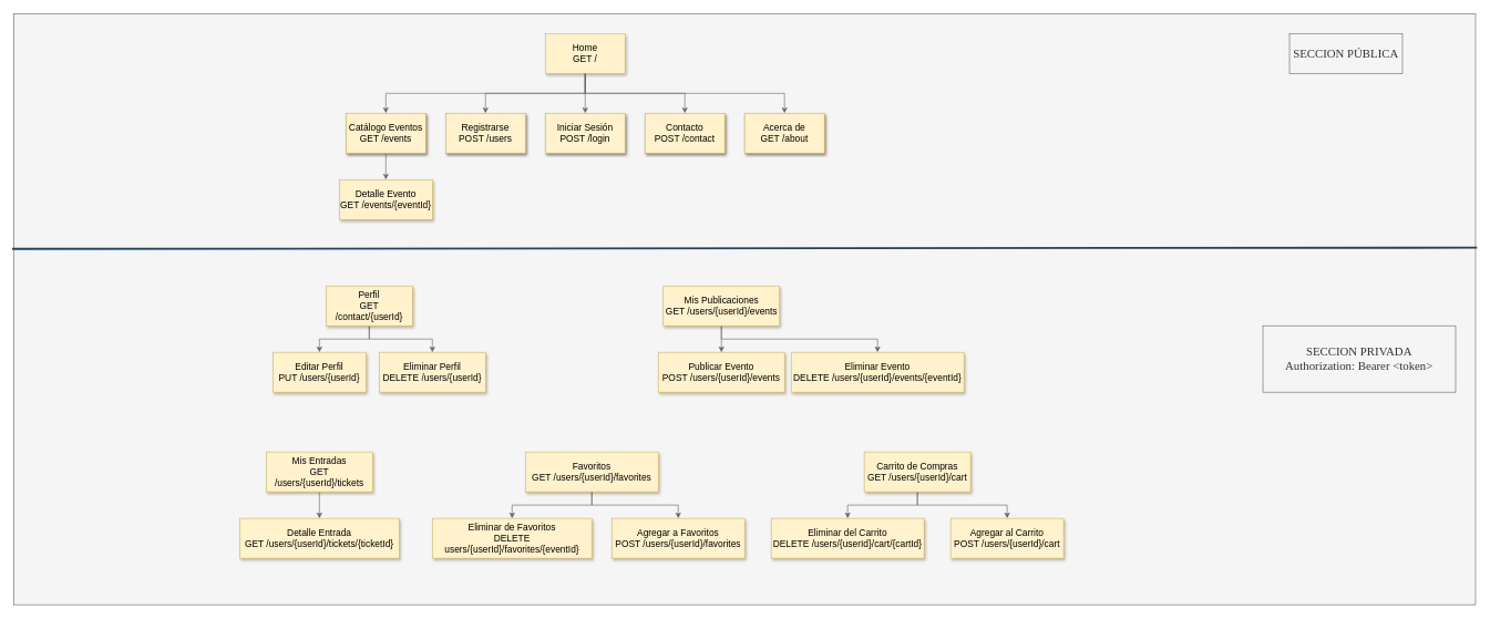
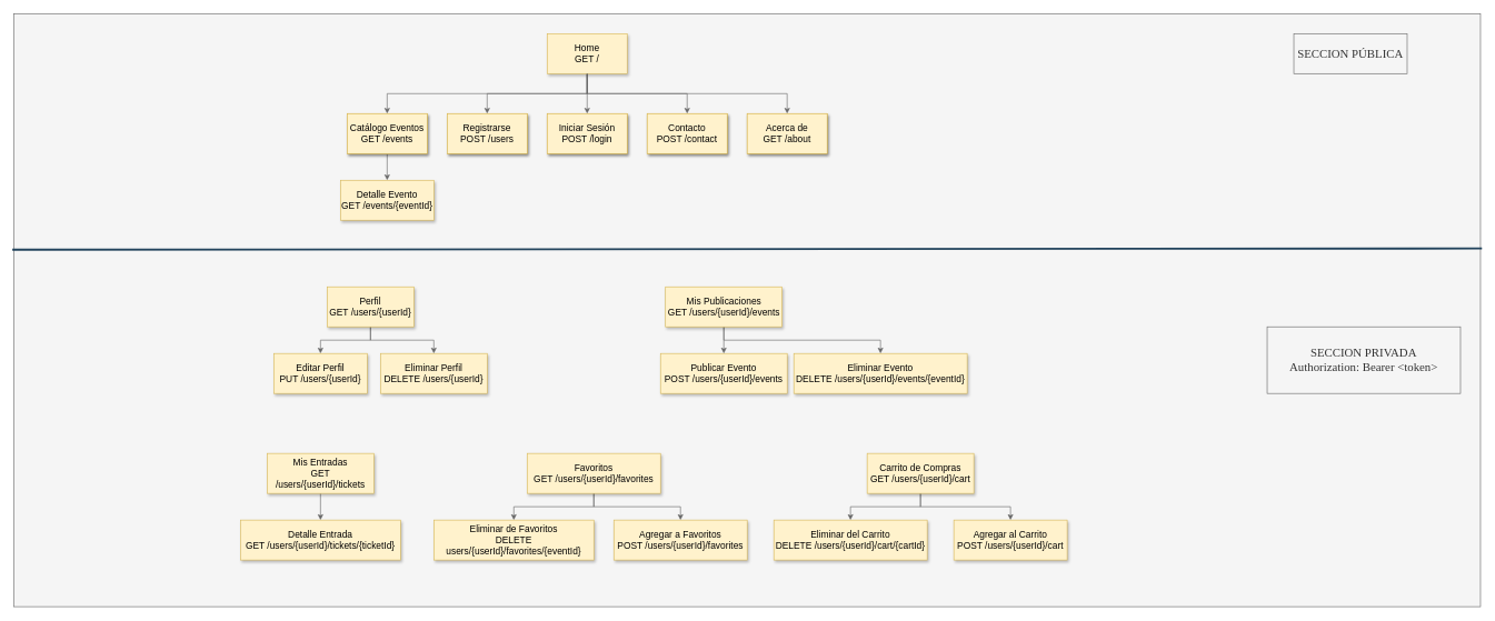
  <mxCell id="0" />
  <mxCell id="1" parent="0" />
  <mxCell id="2" value="" style="rounded=0;whiteSpace=wrap;html=1;shadow=0;labelBackgroundColor=default;labelBorderColor=none;strokeWidth=1;fontFamily=Verdana;fontSize=16;fillColor=#f5f5f5;endArrow=classic;strokeColor=#666666;" parent="1" vertex="1"><mxGeometry x="20" y="20" width="2200" height="890" as="geometry" /></mxCell>
  <mxCell id="3" style="edgeStyle=orthogonalEdgeStyle;rounded=0;orthogonalLoop=1;jettySize=auto;html=1;shadow=0;strokeWidth=1;fontFamily=Verdana;fontSize=16;fillColor=#f5f5f5;strokeColor=#666666;exitX=0.5;exitY=1;exitDx=0;exitDy=0;" parent="1" source="6" target="10" edge="1"><mxGeometry relative="1" as="geometry" /></mxCell>
  <mxCell id="4" style="edgeStyle=orthogonalEdgeStyle;rounded=0;orthogonalLoop=1;jettySize=auto;html=1;entryX=0.5;entryY=0;entryDx=0;entryDy=0;shadow=0;strokeWidth=1;fontFamily=Verdana;fontSize=16;exitX=0.5;exitY=1;exitDx=0;exitDy=0;strokeColor=#666666;fillColor=#f5f5f5;" parent="1" source="6" target="33" edge="1"><mxGeometry relative="1" as="geometry" /></mxCell>
  <mxCell id="5" style="edgeStyle=orthogonalEdgeStyle;rounded=0;orthogonalLoop=1;jettySize=auto;html=1;entryX=0.5;entryY=0;entryDx=0;entryDy=0;shadow=0;strokeWidth=1;fontFamily=Verdana;fontSize=16;exitX=0.5;exitY=1;exitDx=0;exitDy=0;strokeColor=#666666;fillColor=#f5f5f5;" parent="1" source="6" target="34" edge="1"><mxGeometry relative="1" as="geometry" /></mxCell>
  <mxCell id="6" value="Home&lt;br style=&quot;font-size: 14px;&quot;&gt;GET /" style="rounded=0;whiteSpace=wrap;html=1;fillColor=#fff2cc;strokeWidth=1;shadow=1;strokeColor=#d6b656;fontSize=14;" parent="1" vertex="1"><mxGeometry x="820" y="50" width="120" height="60" as="geometry" /></mxCell>
  <mxCell id="7" value="Iniciar Sesión&lt;br&gt;POST /login" style="rounded=0;whiteSpace=wrap;html=1;fillColor=#fff2cc;strokeWidth=1;shadow=1;strokeColor=#d6b656;" parent="1" vertex="1"><mxGeometry x="820" y="170" width="120" height="60" as="geometry" /></mxCell>
  <mxCell id="8" value="Registrarse&lt;br&gt;POST /users" style="rounded=0;whiteSpace=wrap;html=1;fillColor=#fff2cc;strokeWidth=1;shadow=1;strokeColor=#d6b656;" parent="1" vertex="1"><mxGeometry x="670" y="170" width="120" height="60" as="geometry" /></mxCell>
  <mxCell id="9" style="edgeStyle=orthogonalEdgeStyle;rounded=0;orthogonalLoop=1;jettySize=auto;html=1;entryX=0.5;entryY=0;entryDx=0;entryDy=0;shadow=0;strokeWidth=1;fontFamily=Verdana;fontSize=16;strokeColor=#666666;fillColor=#f5f5f5;" parent="1" source="10" target="29" edge="1"><mxGeometry relative="1" as="geometry" /></mxCell>
  <mxCell id="10" value="Catálogo Eventos&lt;br&gt;GET /events" style="rounded=0;whiteSpace=wrap;html=1;fillColor=#fff2cc;strokeWidth=1;shadow=1;strokeColor=#d6b656;" parent="1" vertex="1"><mxGeometry x="520" y="170" width="120" height="60" as="geometry" /></mxCell>
  <mxCell id="11" value="Publicar Evento&lt;br&gt;POST /users/{userId}/events" style="rounded=0;whiteSpace=wrap;html=1;fillColor=#fff2cc;strokeWidth=1;shadow=1;strokeColor=#d6b656;fontSize=14;" parent="1" vertex="1"><mxGeometry x="990" y="530" width="190" height="60" as="geometry" /></mxCell>
  <mxCell id="12" style="edgeStyle=orthogonalEdgeStyle;rounded=0;orthogonalLoop=1;jettySize=auto;html=1;entryX=0.5;entryY=0;entryDx=0;entryDy=0;shadow=0;strokeWidth=1;fontFamily=Verdana;fontSize=16;strokeColor=#666666;fillColor=#f5f5f5;exitX=0.5;exitY=1;exitDx=0;exitDy=0;" parent="1" source="14" target="11" edge="1"><mxGeometry relative="1" as="geometry" /></mxCell>
  <mxCell id="13" style="edgeStyle=orthogonalEdgeStyle;rounded=0;orthogonalLoop=1;jettySize=auto;html=1;entryX=0.5;entryY=0;entryDx=0;entryDy=0;fontSize=16;exitX=0.5;exitY=1;exitDx=0;exitDy=0;fontFamily=Verdana;strokeColor=#666666;shadow=0;strokeWidth=1;fillColor=#f5f5f5;" edge="1" parent="1" source="14" target="41"><mxGeometry relative="1" as="geometry" /></mxCell>
  <mxCell id="14" value="Mis Publicaciones&lt;br&gt;GET /users/{userId}/events" style="rounded=0;whiteSpace=wrap;html=1;fillColor=#fff2cc;strokeWidth=1;shadow=1;strokeColor=#d6b656;fontSize=14;" parent="1" vertex="1"><mxGeometry x="997.5" y="430" width="175" height="60" as="geometry" /></mxCell>
  <mxCell id="15" style="edgeStyle=orthogonalEdgeStyle;rounded=0;orthogonalLoop=1;jettySize=auto;html=1;entryX=0.5;entryY=0;entryDx=0;entryDy=0;shadow=0;strokeWidth=1;fontFamily=Verdana;fontSize=16;strokeColor=#666666;fillColor=#f5f5f5;" parent="1" source="16" target="26" edge="1"><mxGeometry relative="1" as="geometry" /></mxCell>
  <mxCell id="16" value="Mis Entradas&lt;br&gt;GET /users/{userId}/tickets" style="rounded=0;whiteSpace=wrap;html=1;fillColor=#fff2cc;strokeWidth=1;shadow=1;strokeColor=#d6b656;fontSize=14;" parent="1" vertex="1"><mxGeometry x="400" y="680" width="160" height="60" as="geometry" /></mxCell>
  <mxCell id="17" value="SECCION PÚBLICA" style="text;html=1;strokeColor=#666666;fillColor=#f5f5f5;align=center;verticalAlign=middle;whiteSpace=wrap;rounded=0;fontSize=18;fontFamily=Verdana;labelBackgroundColor=none;labelBorderColor=none;fontColor=#333333;" parent="1" vertex="1"><mxGeometry x="1940" y="50" width="170" height="60" as="geometry" /></mxCell>
  <mxCell id="18" value="SECCION PRIVADA&lt;br style=&quot;font-size: 18px;&quot;&gt;&lt;font style=&quot;font-size: 18px;&quot;&gt;Authorization: Bearer &amp;lt;token&amp;gt;&lt;/font&gt;" style="text;html=1;strokeColor=#666666;fillColor=#f5f5f5;align=center;verticalAlign=middle;whiteSpace=wrap;rounded=0;fontSize=18;fontFamily=Verdana;labelBackgroundColor=none;labelBorderColor=none;fontColor=#333333;" parent="1" vertex="1"><mxGeometry x="1900" y="490" width="290" height="100" as="geometry" /></mxCell>
  <mxCell id="19" style="edgeStyle=orthogonalEdgeStyle;rounded=0;orthogonalLoop=1;jettySize=auto;html=1;shadow=0;strokeWidth=1;fontFamily=Verdana;fontSize=16;strokeColor=#666666;fillColor=#f5f5f5;" parent="1" source="21" target="22" edge="1"><mxGeometry relative="1" as="geometry" /></mxCell>
  <mxCell id="20" style="edgeStyle=orthogonalEdgeStyle;rounded=0;orthogonalLoop=1;jettySize=auto;html=1;fontSize=16;fontFamily=Verdana;strokeColor=#666666;shadow=0;strokeWidth=1;fillColor=#f5f5f5;" edge="1" parent="1" source="21" target="40"><mxGeometry relative="1" as="geometry" /></mxCell>
- <mxCell id="21" value="Perfil&lt;br&gt;GET /contact/{userId}" style="rounded=0;whiteSpace=wrap;html=1;fillColor=#fff2cc;strokeWidth=1;shadow=1;strokeColor=#d6b656;fontSize=14;" parent="1" vertex="1"><mxGeometry x="490" y="430" width="130" height="60" as="geometry" /></mxCell>
+ <mxCell id="21" value="Perfil&lt;br&gt;GET /users/{userId}" style="rounded=0;whiteSpace=wrap;html=1;fillColor=#fff2cc;strokeWidth=1;shadow=1;strokeColor=#d6b656;fontSize=14;" parent="1" vertex="1"><mxGeometry x="490" y="430" width="130" height="60" as="geometry" /></mxCell>
  <mxCell id="22" value="Editar Perfil&lt;br&gt;PUT /users/{userId}" style="rounded=0;whiteSpace=wrap;html=1;fillColor=#fff2cc;strokeWidth=1;shadow=1;strokeColor=#d6b656;fontSize=14;" parent="1" vertex="1"><mxGeometry x="410" y="530" width="140" height="60" as="geometry" /></mxCell>
  <mxCell id="23" style="edgeStyle=orthogonalEdgeStyle;rounded=0;orthogonalLoop=1;jettySize=auto;html=1;entryX=0.5;entryY=0;entryDx=0;entryDy=0;fontSize=16;fontFamily=Verdana;strokeColor=#666666;shadow=0;strokeWidth=1;fillColor=#f5f5f5;" edge="1" parent="1" source="25" target="42"><mxGeometry relative="1" as="geometry" /></mxCell>
  <mxCell id="24" style="edgeStyle=orthogonalEdgeStyle;rounded=0;orthogonalLoop=1;jettySize=auto;html=1;entryX=0.5;entryY=0;entryDx=0;entryDy=0;fontSize=16;fontFamily=Verdana;strokeColor=#666666;shadow=0;strokeWidth=1;fillColor=#f5f5f5;" edge="1" parent="1" source="25" target="43"><mxGeometry relative="1" as="geometry" /></mxCell>
  <mxCell id="25" value="Favoritos&lt;br&gt;GET /users/{userId}/favorites" style="rounded=0;whiteSpace=wrap;html=1;fillColor=#fff2cc;strokeWidth=1;shadow=1;strokeColor=#d6b656;fontSize=14;" parent="1" vertex="1"><mxGeometry x="790" y="680" width="200" height="60" as="geometry" /></mxCell>
  <mxCell id="26" value="Detalle Entrada&lt;br&gt;GET /users/{userId}/tickets/{ticketId}" style="rounded=0;whiteSpace=wrap;html=1;fillColor=#fff2cc;strokeWidth=1;shadow=1;strokeColor=#d6b656;fontSize=14;" parent="1" vertex="1"><mxGeometry x="360" y="780" width="240" height="60" as="geometry" /></mxCell>
  <mxCell id="27" style="edgeStyle=orthogonalEdgeStyle;rounded=0;orthogonalLoop=1;jettySize=auto;html=1;shadow=0;strokeWidth=1;fontFamily=Verdana;fontSize=16;fillColor=#f5f5f5;strokeColor=#666666;exitX=0.5;exitY=1;exitDx=0;exitDy=0;entryX=0.5;entryY=0;entryDx=0;entryDy=0;" parent="1" source="6" target="8" edge="1"><mxGeometry relative="1" as="geometry"><mxPoint x="740" as="sourcePoint" y="110" /><mxPoint x="590" y="180" as="targetPoint" /></mxGeometry></mxCell>
  <mxCell id="28" style="edgeStyle=orthogonalEdgeStyle;rounded=0;orthogonalLoop=1;jettySize=auto;html=1;shadow=0;strokeWidth=1;fontFamily=Verdana;fontSize=16;fillColor=#f5f5f5;strokeColor=#666666;exitX=0.5;exitY=1;exitDx=0;exitDy=0;entryX=0.5;entryY=0;entryDx=0;entryDy=0;" parent="1" source="6" target="7" edge="1"><mxGeometry relative="1" as="geometry"><mxPoint x="740" as="sourcePoint" y="110" /><mxPoint x="740" y="180" as="targetPoint" /></mxGeometry></mxCell>
  <mxCell id="29" value="Detalle Evento&lt;br style=&quot;font-size: 14px;&quot;&gt;GET /events/{eventId}" style="rounded=0;whiteSpace=wrap;html=1;fillColor=#fff2cc;strokeWidth=1;shadow=1;strokeColor=#d6b656;fontSize=14;" parent="1" vertex="1"><mxGeometry x="510" y="270" width="140" height="60" as="geometry" /></mxCell>
  <mxCell id="30" style="edgeStyle=orthogonalEdgeStyle;rounded=0;orthogonalLoop=1;jettySize=auto;html=1;entryX=0.5;entryY=0;entryDx=0;entryDy=0;fontSize=16;fontFamily=Verdana;strokeColor=#666666;shadow=0;strokeWidth=1;fillColor=#f5f5f5;" edge="1" parent="1" source="32" target="44"><mxGeometry relative="1" as="geometry" /></mxCell>
  <mxCell id="31" style="edgeStyle=orthogonalEdgeStyle;rounded=0;orthogonalLoop=1;jettySize=auto;html=1;entryX=0.5;entryY=0;entryDx=0;entryDy=0;strokeWidth=1;fontSize=16;fontFamily=Verdana;strokeColor=#666666;shadow=0;fillColor=#f5f5f5;" edge="1" parent="1" source="32" target="46"><mxGeometry relative="1" as="geometry" /></mxCell>
  <mxCell id="32" value="Carrito de Compras&lt;br&gt;GET /users/{userId}/cart" style="rounded=0;whiteSpace=wrap;html=1;fillColor=#fff2cc;strokeWidth=1;shadow=1;strokeColor=#d6b656;fontSize=14;" parent="1" vertex="1"><mxGeometry x="1300" y="680" width="160" height="60" as="geometry" /></mxCell>
  <mxCell id="33" value="Contacto&lt;br&gt;POST /contact" style="rounded=0;whiteSpace=wrap;html=1;fillColor=#fff2cc;strokeWidth=1;shadow=1;strokeColor=#d6b656;" parent="1" vertex="1"><mxGeometry x="970" y="170" width="120" height="60" as="geometry" /></mxCell>
  <mxCell id="34" value="Acerca de&lt;br&gt;GET /about" style="rounded=0;whiteSpace=wrap;html=1;fillColor=#fff2cc;strokeWidth=1;shadow=1;strokeColor=#d6b656;" parent="1" vertex="1"><mxGeometry x="1120" y="170" width="120" height="60" as="geometry" /></mxCell>
  <mxCell id="35" value="Catálogo Eventos&lt;br style=&quot;font-size: 14px;&quot;&gt;GET /events" style="rounded=0;whiteSpace=wrap;html=1;fillColor=#fff2cc;strokeWidth=1;shadow=1;strokeColor=#d6b656;fontSize=14;" vertex="1" parent="1"><mxGeometry x="520" y="170" width="120" height="60" as="geometry" /></mxCell>
  <mxCell id="36" value="Registrarse&lt;br style=&quot;font-size: 14px;&quot;&gt;POST /users" style="rounded=0;whiteSpace=wrap;html=1;fillColor=#fff2cc;strokeWidth=1;shadow=1;strokeColor=#d6b656;fontSize=14;" vertex="1" parent="1"><mxGeometry x="670" y="170" width="120" height="60" as="geometry" /></mxCell>
  <mxCell id="37" value="Iniciar Sesión&lt;br style=&quot;font-size: 14px;&quot;&gt;POST /login" style="rounded=0;whiteSpace=wrap;html=1;fillColor=#fff2cc;strokeWidth=1;shadow=1;strokeColor=#d6b656;fontSize=14;" vertex="1" parent="1"><mxGeometry x="820" y="170" width="120" height="60" as="geometry" /></mxCell>
  <mxCell id="38" value="Contacto&lt;br style=&quot;font-size: 14px;&quot;&gt;POST /contact" style="rounded=0;whiteSpace=wrap;html=1;fillColor=#fff2cc;strokeWidth=1;shadow=1;strokeColor=#d6b656;fontSize=14;" vertex="1" parent="1"><mxGeometry x="970" y="170" width="120" height="60" as="geometry" /></mxCell>
  <mxCell id="39" value="Acerca de&lt;br style=&quot;font-size: 14px;&quot;&gt;GET /about" style="rounded=0;whiteSpace=wrap;html=1;fillColor=#fff2cc;strokeWidth=1;shadow=1;strokeColor=#d6b656;fontSize=14;" vertex="1" parent="1"><mxGeometry x="1120" y="170" width="120" height="60" as="geometry" /></mxCell>
  <mxCell id="40" value="Eliminar Perfil&lt;br&gt;DELETE /users/{userId}" style="rounded=0;whiteSpace=wrap;html=1;fillColor=#fff2cc;strokeWidth=1;shadow=1;strokeColor=#d6b656;fontSize=14;" vertex="1" parent="1"><mxGeometry x="570" y="530" width="160" height="60" as="geometry" /></mxCell>
  <mxCell id="41" value="Eliminar Evento&lt;br&gt;DELETE /users/{userId}/events/{eventId}" style="rounded=0;whiteSpace=wrap;html=1;fillColor=#fff2cc;strokeWidth=1;shadow=1;strokeColor=#d6b656;fontSize=14;" vertex="1" parent="1"><mxGeometry x="1190" y="530" width="260" height="60" as="geometry" /></mxCell>
  <mxCell id="42" value="Eliminar de Favoritos&lt;br&gt;DELETE users/{userId}/favorites/{eventId}" style="rounded=0;whiteSpace=wrap;html=1;fillColor=#fff2cc;strokeWidth=1;shadow=1;strokeColor=#d6b656;fontSize=14;" vertex="1" parent="1"><mxGeometry x="650" y="780" width="240" height="60" as="geometry" /></mxCell>
  <mxCell id="43" value="Agregar a Favoritos&lt;br&gt;POST /users/{userId}/favorites" style="rounded=0;whiteSpace=wrap;html=1;fillColor=#fff2cc;strokeWidth=1;shadow=1;strokeColor=#d6b656;fontSize=14;" vertex="1" parent="1"><mxGeometry x="920" y="780" width="200" height="60" as="geometry" /></mxCell>
  <mxCell id="44" value="Eliminar del Carrito&lt;br&gt;DELETE /users/{userId}/cart/{cartId}" style="rounded=0;whiteSpace=wrap;html=1;fillColor=#fff2cc;strokeWidth=1;shadow=1;strokeColor=#d6b656;fontSize=14;" vertex="1" parent="1"><mxGeometry x="1160" y="780" width="230" height="60" as="geometry" /></mxCell>
  <mxCell id="45" value="" style="endArrow=none;html=1;rounded=0;fontSize=18;entryX=-0.001;entryY=0.398;entryDx=0;entryDy=0;entryPerimeter=0;exitX=1.001;exitY=0.396;exitDx=0;exitDy=0;exitPerimeter=0;strokeWidth=3;fillColor=#bac8d3;strokeColor=#23445d;" edge="1" parent="1" source="2" target="2"><mxGeometry width="50" height="50" relative="1" as="geometry"><mxPoint x="380" y="480" as="sourcePoint" /><mxPoint x="430" y="430" as="targetPoint" /></mxGeometry></mxCell>
  <mxCell id="46" value="Agregar al Carrito&lt;br&gt;POST /users/{userId}/cart" style="rounded=0;whiteSpace=wrap;html=1;fillColor=#fff2cc;strokeWidth=1;shadow=1;strokeColor=#d6b656;fontSize=14;" vertex="1" parent="1"><mxGeometry x="1430" y="780" width="170" height="60" as="geometry" /></mxCell>
